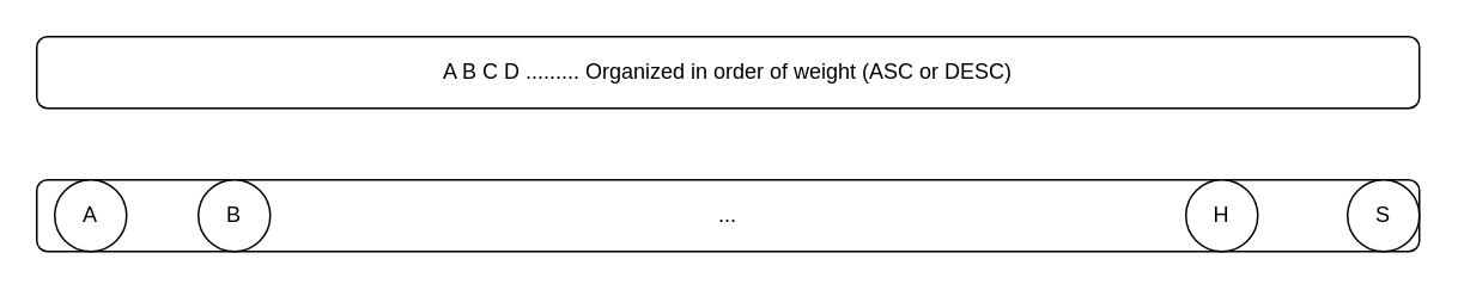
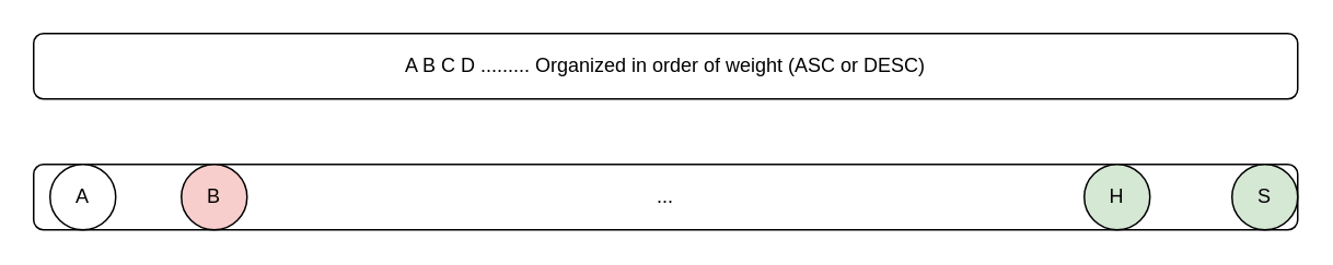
  <mxCell id="0" />
  <mxCell id="1" parent="0" />
  <mxCell id="2" value="A B C D ......... Organized in order of weight (ASC or DESC)" style="rounded=1;whiteSpace=wrap;html=1;" vertex="1" parent="1"><mxGeometry x="20" y="20" width="770" height="40" as="geometry" /></mxCell>
  <mxCell id="3" value="..." style="rounded=1;whiteSpace=wrap;html=1;" vertex="1" parent="1"><mxGeometry x="20" y="100" width="770" height="40" as="geometry" /></mxCell>
  <mxCell id="4" value="A" style="ellipse;whiteSpace=wrap;html=1;aspect=fixed;" vertex="1" parent="1"><mxGeometry x="30" y="100" width="40" height="40" as="geometry" /></mxCell>
- <mxCell id="5" value="B" style="ellipse;whiteSpace=wrap;html=1;aspect=fixed;" vertex="1" parent="1"><mxGeometry x="110" y="100" width="40" height="40" as="geometry" /></mxCell>
- <mxCell id="6" value="H" style="ellipse;whiteSpace=wrap;html=1;aspect=fixed;" vertex="1" parent="1"><mxGeometry x="660" y="100" width="40" height="40" as="geometry" /></mxCell>
- <mxCell id="7" value="S" style="ellipse;whiteSpace=wrap;html=1;aspect=fixed;" vertex="1" parent="1"><mxGeometry x="750" y="100" width="40" height="40" as="geometry" /></mxCell>
+ <mxCell id="5" value="B" style="ellipse;whiteSpace=wrap;html=1;aspect=fixed;fillColor=#f8cecc;" vertex="1" parent="1"><mxGeometry x="110" y="100" width="40" height="40" as="geometry" /></mxCell>
+ <mxCell id="6" value="H" style="ellipse;whiteSpace=wrap;html=1;aspect=fixed;fillColor=#d5e8d4;" vertex="1" parent="1"><mxGeometry x="660" y="100" width="40" height="40" as="geometry" /></mxCell>
+ <mxCell id="7" value="S" style="ellipse;whiteSpace=wrap;html=1;aspect=fixed;fillColor=#d5e8d4;" vertex="1" parent="1"><mxGeometry x="750" y="100" width="40" height="40" as="geometry" /></mxCell>
